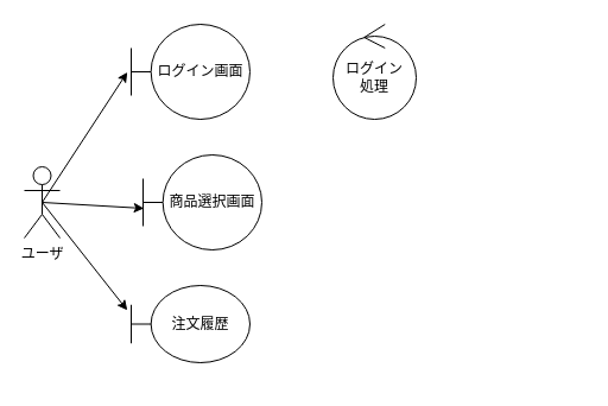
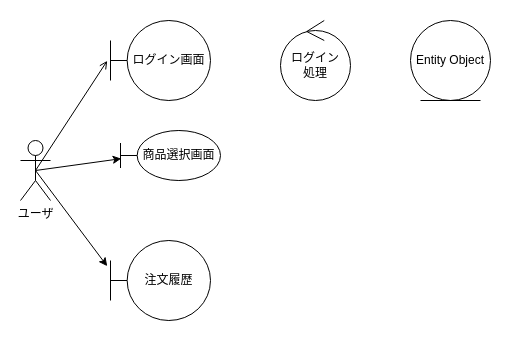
  <mxCell id="0" />
  <mxCell id="1" parent="0" />
- <mxCell id="2" style="edgeStyle=none;html=1;exitX=0.5;exitY=0.5;exitDx=0;exitDy=0;exitPerimeter=0;entryX=-0.033;entryY=0.504;entryDx=0;entryDy=0;entryPerimeter=0;" edge="1" parent="1" source="3" target="4"><mxGeometry relative="1" as="geometry"><mxPoint x="140" y="120" as="targetPoint" /></mxGeometry></mxCell>
+ <mxCell id="2" style="edgeStyle=none;html=1;exitX=0.5;exitY=0.5;exitDx=0;exitDy=0;exitPerimeter=0;entryX=-0.033;entryY=0.504;entryDx=0;entryDy=0;entryPerimeter=0;endArrow=open;" edge="1" parent="1" source="3" target="4"><mxGeometry relative="1" as="geometry"><mxPoint x="140" y="120" as="targetPoint" /></mxGeometry></mxCell>
  <mxCell id="3" value="ユーザ" style="shape=umlActor;verticalLabelPosition=bottom;verticalAlign=top;html=1;outlineConnect=0;" vertex="1" parent="1"><mxGeometry x="20" y="140" width="30" height="60" as="geometry" /></mxCell>
  <mxCell id="4" value="ログイン画面" style="shape=umlBoundary;whiteSpace=wrap;html=1;" vertex="1" parent="1"><mxGeometry x="110" y="20" width="100" height="80" as="geometry" /></mxCell>
- <mxCell id="5" value="商品選択画面" style="shape=umlBoundary;whiteSpace=wrap;html=1;" vertex="1" parent="1"><mxGeometry x="120" y="130" width="100" height="80" as="geometry" /></mxCell>
+ <mxCell id="5" value="商品選択画面" style="shape=umlBoundary;whiteSpace=wrap;html=1;" vertex="1" parent="1"><mxGeometry x="120" y="130" width="100" height="50" as="geometry" /></mxCell>
  <mxCell id="6" value="" style="endArrow=classic;html=1;exitX=0.5;exitY=0.5;exitDx=0;exitDy=0;exitPerimeter=0;entryX=0.007;entryY=0.563;entryDx=0;entryDy=0;entryPerimeter=0;" edge="1" parent="1" source="3" target="5"><mxGeometry width="50" height="50" relative="1" as="geometry"><mxPoint x="90" y="300" as="sourcePoint" /><mxPoint x="140" y="250" as="targetPoint" /></mxGeometry></mxCell>
- <mxCell id="7" value="注文履歴" style="shape=umlBoundary;whiteSpace=wrap;html=1;" vertex="1" parent="1"><mxGeometry x="110" y="240" width="100" height="65" as="geometry" /></mxCell>
+ <mxCell id="7" value="注文履歴" style="shape=umlBoundary;whiteSpace=wrap;html=1;" vertex="1" parent="1"><mxGeometry x="110" y="240" width="100" height="80" as="geometry" /></mxCell>
  <mxCell id="8" value="" style="endArrow=classic;html=1;exitX=0.5;exitY=0.5;exitDx=0;exitDy=0;exitPerimeter=0;entryX=-0.033;entryY=0.321;entryDx=0;entryDy=0;entryPerimeter=0;" edge="1" parent="1" source="3" target="7"><mxGeometry width="50" height="50" relative="1" as="geometry"><mxPoint x="50" y="270" as="sourcePoint" /><mxPoint x="100" y="220" as="targetPoint" /></mxGeometry></mxCell>
  <mxCell id="9" value="ログイン　処理" style="ellipse;shape=umlControl;whiteSpace=wrap;html=1;" vertex="1" parent="1"><mxGeometry x="280" y="20" width="70" height="80" as="geometry" /></mxCell>
+ <mxCell id="10" value="Entity Object" style="ellipse;shape=umlEntity;whiteSpace=wrap;html=1;" vertex="1" parent="1"><mxGeometry x="410" y="20" width="80" height="80" as="geometry" /></mxCell>
